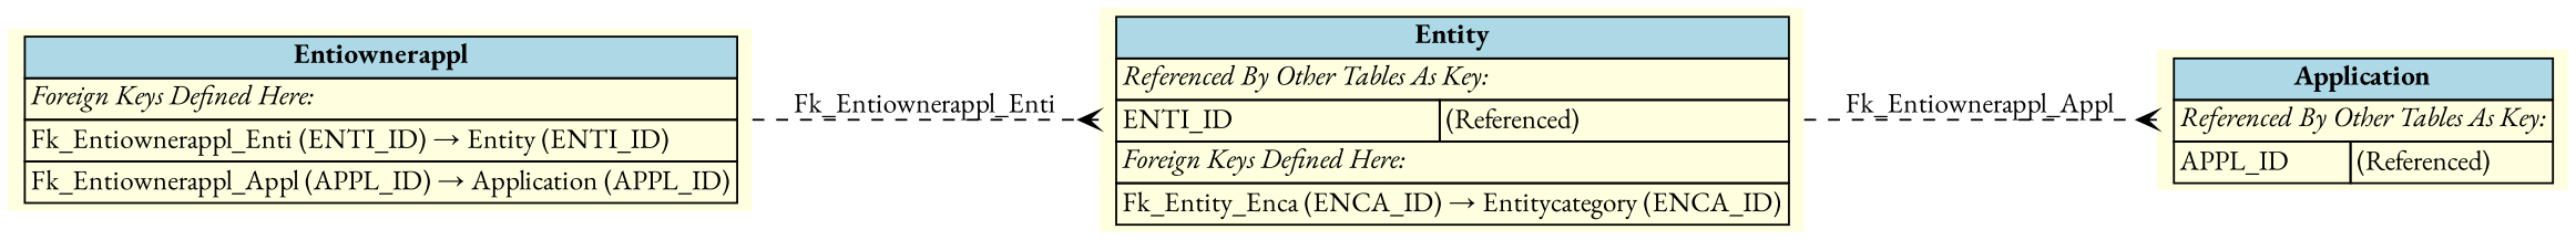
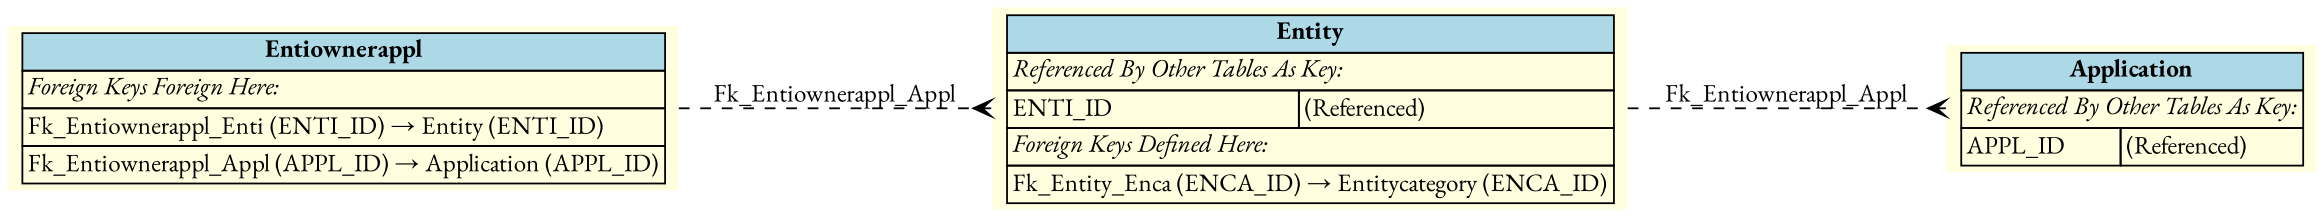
  digraph {
    fontname="EB Garamond"
    rankdir=LR
    node [fillcolor=lightyellow fontname="EB Garamond" shape=plaintext style=filled]
    edge [arrowhead=crow arrowtail=none dir=both fontname="EB Garamond" labelfontsize=10 style=dashed]
-   n1 [label=<     <TABLE BORDER="0" CELLBORDER="1" CELLSPACING="0" BGCOLOR="lightyellow">       <TR><TD COLSPAN="2" BGCOLOR="lightblue"><B>Entiownerappl</B></TD></TR>       <TR><TD COLSPAN="2" ALIGN="LEFT"><I>Foreign Keys Defined Here:</I></TD></TR>       <TR><TD ALIGN="LEFT" COLSPAN="2">Fk_Entiownerappl_Enti (ENTI_ID) &rarr; Entity (ENTI_ID)</TD></TR>       <TR><TD ALIGN="LEFT" COLSPAN="2">Fk_Entiownerappl_Appl (APPL_ID) &rarr; Application (APPL_ID)</TD></TR>     </TABLE>     >]
+   n1 [label=<     <TABLE BORDER="0" CELLBORDER="1" CELLSPACING="0" BGCOLOR="lightyellow">       <TR><TD COLSPAN="2" BGCOLOR="lightblue"><B>Entiownerappl</B></TD></TR>       <TR><TD COLSPAN="2" ALIGN="LEFT"><I>Foreign Keys Foreign Here:</I></TD></TR>       <TR><TD ALIGN="LEFT" COLSPAN="2">Fk_Entiownerappl_Enti (ENTI_ID) &rarr; Entity (ENTI_ID)</TD></TR>       <TR><TD ALIGN="LEFT" COLSPAN="2">Fk_Entiownerappl_Appl (APPL_ID) &rarr; Application (APPL_ID)</TD></TR>     </TABLE>     >]
    n2 [label=<     <TABLE BORDER="0" CELLBORDER="1" CELLSPACING="0" BGCOLOR="lightyellow">       <TR><TD COLSPAN="2" BGCOLOR="lightblue"><B>Entity</B></TD></TR>       <TR><TD COLSPAN="2" ALIGN="LEFT"><I>Referenced By Other Tables As Key:</I></TD></TR>       <TR><TD ALIGN="LEFT">ENTI_ID</TD><TD ALIGN="LEFT">(Referenced)</TD></TR>       <TR><TD COLSPAN="2" ALIGN="LEFT"><I>Foreign Keys Defined Here:</I></TD></TR>       <TR><TD ALIGN="LEFT" COLSPAN="2">Fk_Entity_Enca (ENCA_ID) &rarr; Entitycategory (ENCA_ID)</TD></TR>     </TABLE>     >]
    n3 [label=<     <TABLE BORDER="0" CELLBORDER="1" CELLSPACING="0" BGCOLOR="lightyellow">       <TR><TD COLSPAN="2" BGCOLOR="lightblue"><B>Application</B></TD></TR>       <TR><TD COLSPAN="2" ALIGN="LEFT"><I>Referenced By Other Tables As Key:</I></TD></TR>       <TR><TD ALIGN="LEFT">APPL_ID</TD><TD ALIGN="LEFT">(Referenced)</TD></TR>     </TABLE>     >]
-   n1 -> n2 [label=" Fk_Entiownerappl_Enti "]
+   n1 -> n2 [label=" Fk_Entiownerappl_Appl "]
    n2 -> n3 [label=" Fk_Entiownerappl_Appl "]
  }
